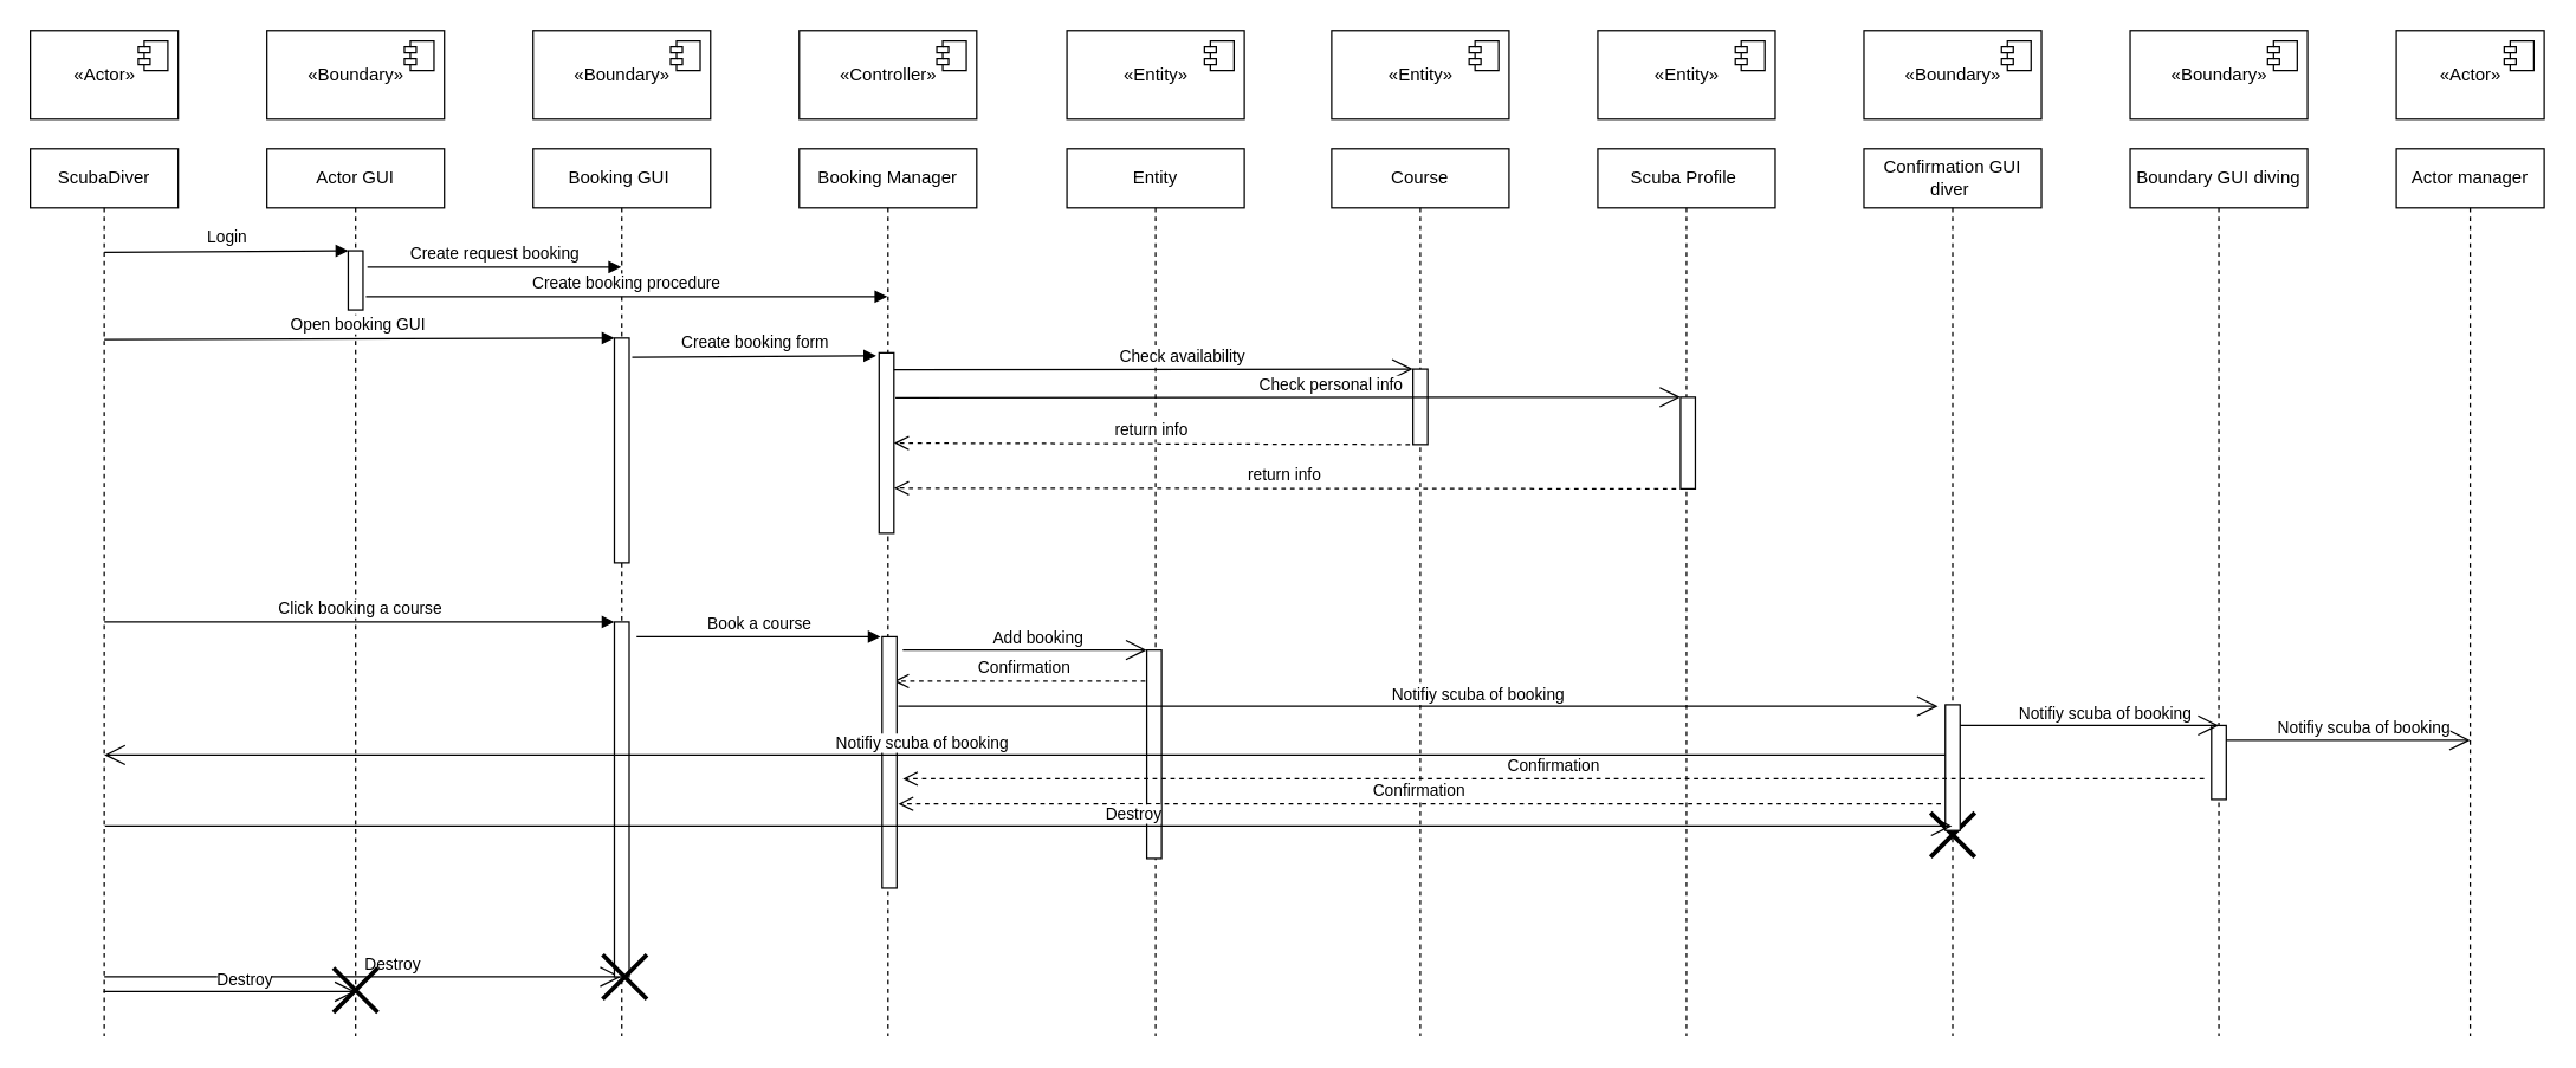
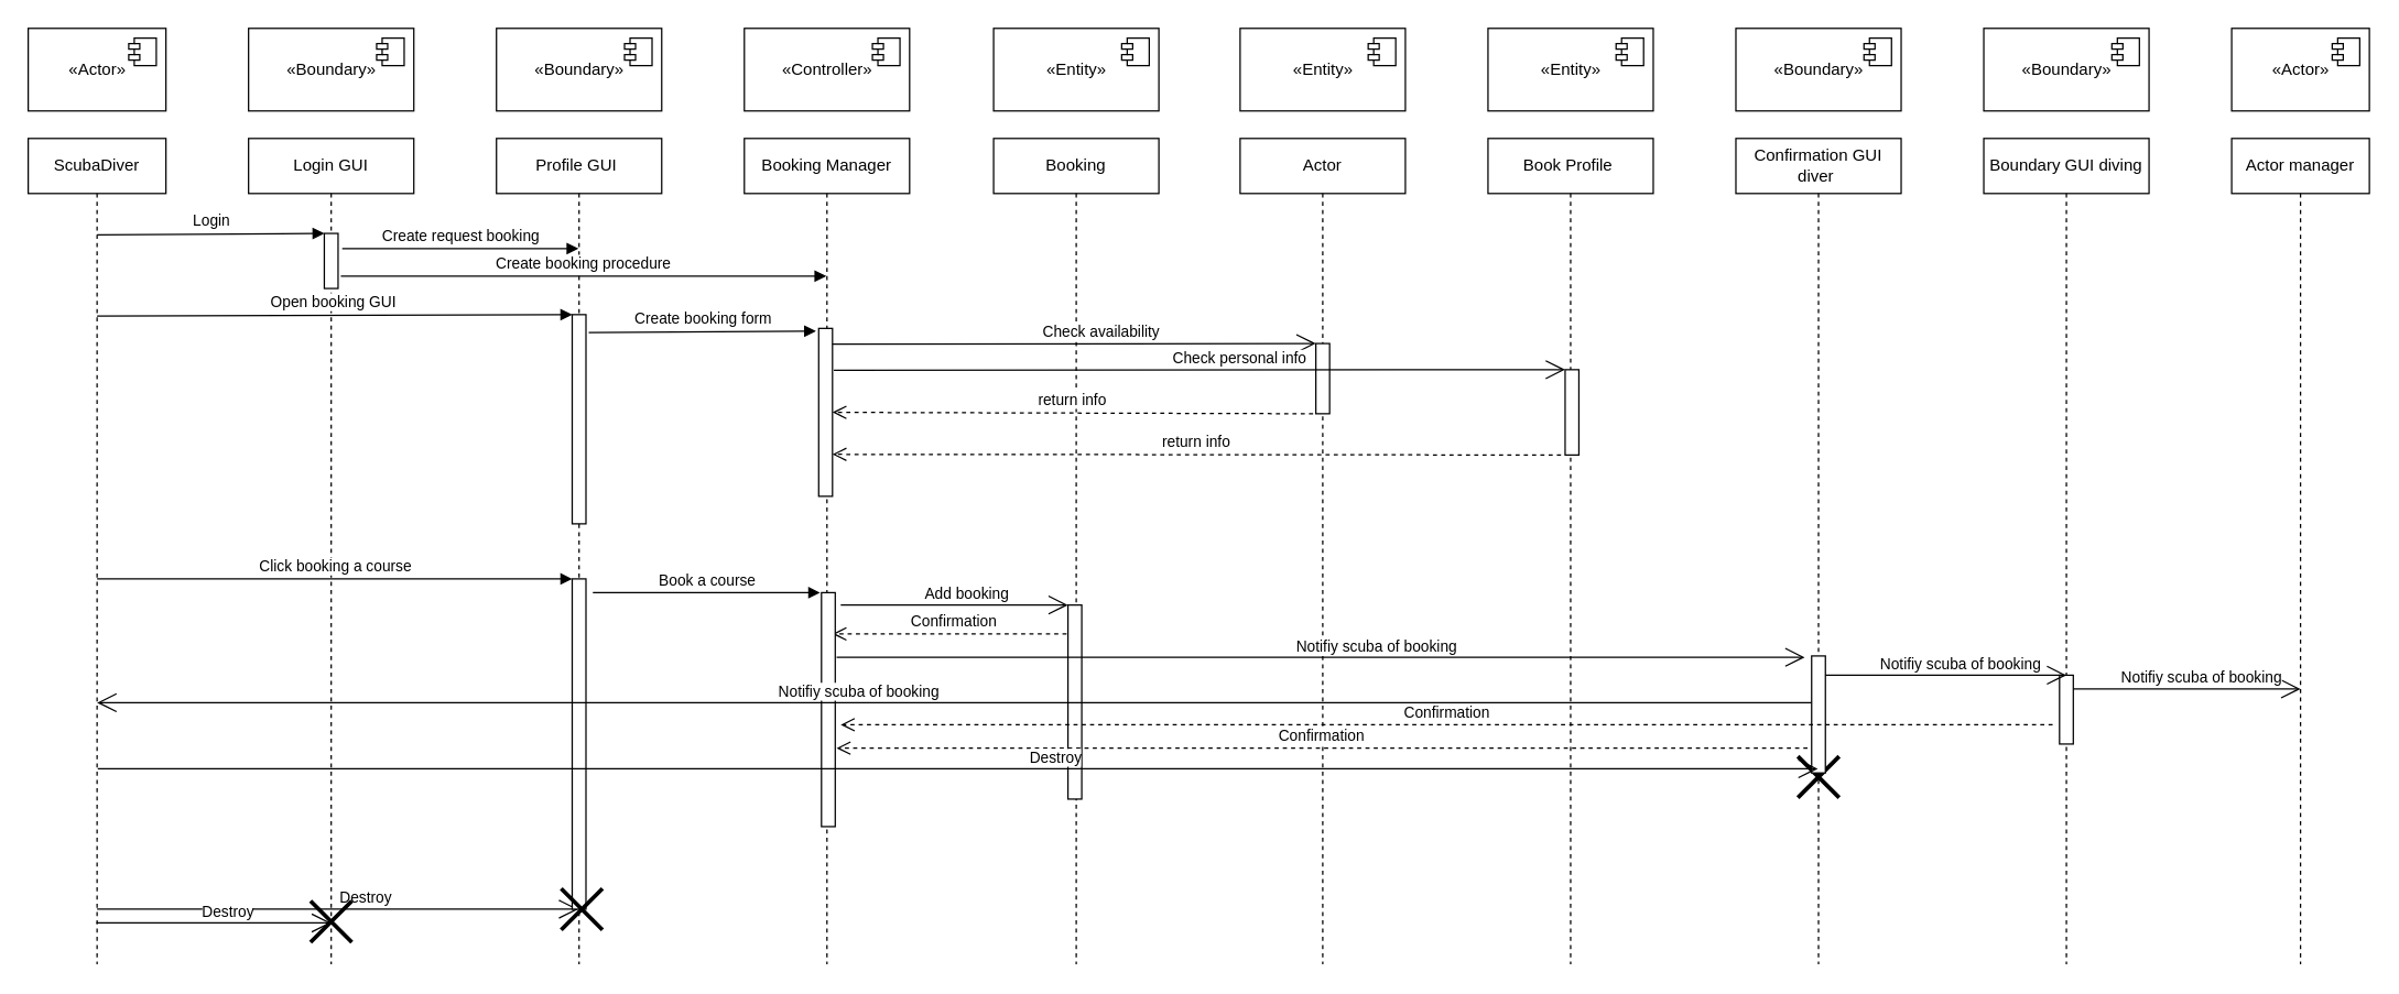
  <mxCell id="0" />
  <mxCell id="1" parent="0" />
  <mxCell id="2" value="«Actor»&lt;br&gt;" style="html=1;dropTarget=0;" parent="1" vertex="1"><mxGeometry x="20" y="20" width="100" height="60" as="geometry" /></mxCell>
  <mxCell id="3" value="" style="shape=module;jettyWidth=8;jettyHeight=4;" parent="2" vertex="1"><mxGeometry x="1" width="20" height="20" relative="1" as="geometry"><mxPoint x="-27" y="7" as="offset" /></mxGeometry></mxCell>
  <mxCell id="4" value="ScubaDiver" style="shape=umlLifeline;perimeter=lifelinePerimeter;whiteSpace=wrap;html=1;container=1;collapsible=0;recursiveResize=0;outlineConnect=0;" parent="1" vertex="1"><mxGeometry x="20" y="100" width="100" height="600" as="geometry" /></mxCell>
  <mxCell id="5" value="«Boundary»" style="html=1;dropTarget=0;" parent="1" vertex="1"><mxGeometry x="360" y="20" width="120" height="60" as="geometry" /></mxCell>
  <mxCell id="6" value="" style="shape=module;jettyWidth=8;jettyHeight=4;" parent="5" vertex="1"><mxGeometry x="1" width="20" height="20" relative="1" as="geometry"><mxPoint x="-27" y="7" as="offset" /></mxGeometry></mxCell>
- <mxCell id="7" value="Booking GUI&amp;nbsp;" style="shape=umlLifeline;perimeter=lifelinePerimeter;whiteSpace=wrap;html=1;container=1;collapsible=0;recursiveResize=0;outlineConnect=0;" parent="1" vertex="1"><mxGeometry x="360" y="100" width="120" height="600" as="geometry" /></mxCell>
+ <mxCell id="7" value="Profile GUI&amp;nbsp;" style="shape=umlLifeline;perimeter=lifelinePerimeter;whiteSpace=wrap;html=1;container=1;collapsible=0;recursiveResize=0;outlineConnect=0;" parent="1" vertex="1"><mxGeometry x="360" y="100" width="120" height="600" as="geometry" /></mxCell>
  <mxCell id="8" value="«Controller»" style="html=1;dropTarget=0;" parent="1" vertex="1"><mxGeometry x="540" y="20" width="120" height="60" as="geometry" /></mxCell>
  <mxCell id="9" value="" style="shape=module;jettyWidth=8;jettyHeight=4;" parent="8" vertex="1"><mxGeometry x="1" width="20" height="20" relative="1" as="geometry"><mxPoint x="-27" y="7" as="offset" /></mxGeometry></mxCell>
  <mxCell id="10" value="Booking Manager" style="shape=umlLifeline;perimeter=lifelinePerimeter;whiteSpace=wrap;html=1;container=1;collapsible=0;recursiveResize=0;outlineConnect=0;" parent="1" vertex="1"><mxGeometry x="540" y="100" width="120" height="600" as="geometry" /></mxCell>
  <mxCell id="11" value="«Boundary»" style="html=1;dropTarget=0;" parent="1" vertex="1"><mxGeometry x="180" y="20" width="120" height="60" as="geometry" /></mxCell>
  <mxCell id="12" value="" style="shape=module;jettyWidth=8;jettyHeight=4;" parent="11" vertex="1"><mxGeometry x="1" width="20" height="20" relative="1" as="geometry"><mxPoint x="-27" y="7" as="offset" /></mxGeometry></mxCell>
- <mxCell id="13" value="Actor GUI" style="shape=umlLifeline;perimeter=lifelinePerimeter;whiteSpace=wrap;html=1;container=1;collapsible=0;recursiveResize=0;outlineConnect=0;" parent="1" vertex="1"><mxGeometry x="180" y="100" width="120" height="600" as="geometry" /></mxCell>
+ <mxCell id="13" value="Login GUI" style="shape=umlLifeline;perimeter=lifelinePerimeter;whiteSpace=wrap;html=1;container=1;collapsible=0;recursiveResize=0;outlineConnect=0;" parent="1" vertex="1"><mxGeometry x="180" y="100" width="120" height="600" as="geometry" /></mxCell>
  <mxCell id="14" value="" style="endArrow=open;endFill=1;endSize=12;html=1;rounded=0;" parent="13" target="7" edge="1"><mxGeometry width="160" relative="1" as="geometry"><mxPoint x="-110" y="560" as="sourcePoint" /><mxPoint x="55" y="560" as="targetPoint" /></mxGeometry></mxCell>
  <mxCell id="15" value="Destroy" style="edgeLabel;html=1;align=center;verticalAlign=middle;resizable=0;points=[];" parent="14" vertex="1" connectable="0"><mxGeometry x="0.113" relative="1" as="geometry"><mxPoint y="-9" as="offset" /></mxGeometry></mxCell>
  <mxCell id="16" value="«Entity»" style="html=1;dropTarget=0;" parent="1" vertex="1"><mxGeometry x="721" y="20" width="120" height="60" as="geometry" /></mxCell>
  <mxCell id="17" value="" style="shape=module;jettyWidth=8;jettyHeight=4;" parent="16" vertex="1"><mxGeometry x="1" width="20" height="20" relative="1" as="geometry"><mxPoint x="-27" y="7" as="offset" /></mxGeometry></mxCell>
- <mxCell id="18" value="Entity" style="shape=umlLifeline;perimeter=lifelinePerimeter;whiteSpace=wrap;html=1;container=1;collapsible=0;recursiveResize=0;outlineConnect=0;" parent="1" vertex="1"><mxGeometry x="721" y="100" width="120" height="600" as="geometry" /></mxCell>
+ <mxCell id="18" value="Booking" style="shape=umlLifeline;perimeter=lifelinePerimeter;whiteSpace=wrap;html=1;container=1;collapsible=0;recursiveResize=0;outlineConnect=0;" parent="1" vertex="1"><mxGeometry x="721" y="100" width="120" height="600" as="geometry" /></mxCell>
  <mxCell id="19" value="Confirmation" style="html=1;verticalAlign=bottom;endArrow=open;dashed=1;endSize=8;rounded=0;entryX=1;entryY=0.5;entryDx=0;entryDy=0;" parent="18" edge="1"><mxGeometry relative="1" as="geometry"><mxPoint x="59" y="360" as="sourcePoint" /><mxPoint x="-117" y="360" as="targetPoint" /></mxGeometry></mxCell>
  <mxCell id="20" value="«Entity»" style="html=1;dropTarget=0;" parent="1" vertex="1"><mxGeometry x="900" y="20" width="120" height="60" as="geometry" /></mxCell>
  <mxCell id="21" value="" style="shape=module;jettyWidth=8;jettyHeight=4;" parent="20" vertex="1"><mxGeometry x="1" width="20" height="20" relative="1" as="geometry"><mxPoint x="-27" y="7" as="offset" /></mxGeometry></mxCell>
- <mxCell id="22" value="Course" style="shape=umlLifeline;perimeter=lifelinePerimeter;whiteSpace=wrap;html=1;container=1;collapsible=0;recursiveResize=0;outlineConnect=0;" parent="1" vertex="1"><mxGeometry x="900" y="100" width="120" height="600" as="geometry" /></mxCell>
+ <mxCell id="22" value="Actor" style="shape=umlLifeline;perimeter=lifelinePerimeter;whiteSpace=wrap;html=1;container=1;collapsible=0;recursiveResize=0;outlineConnect=0;" parent="1" vertex="1"><mxGeometry x="900" y="100" width="120" height="600" as="geometry" /></mxCell>
  <mxCell id="23" value="«Entity»" style="html=1;dropTarget=0;" parent="1" vertex="1"><mxGeometry x="1080" y="20" width="120" height="60" as="geometry" /></mxCell>
  <mxCell id="24" value="" style="shape=module;jettyWidth=8;jettyHeight=4;" parent="23" vertex="1"><mxGeometry x="1" width="20" height="20" relative="1" as="geometry"><mxPoint x="-27" y="7" as="offset" /></mxGeometry></mxCell>
- <mxCell id="25" value="Scuba Profile&amp;nbsp;" style="shape=umlLifeline;perimeter=lifelinePerimeter;whiteSpace=wrap;html=1;container=1;collapsible=0;recursiveResize=0;outlineConnect=0;" parent="1" vertex="1"><mxGeometry x="1080" y="100" width="120" height="600" as="geometry" /></mxCell>
+ <mxCell id="25" value="Book Profile&amp;nbsp;" style="shape=umlLifeline;perimeter=lifelinePerimeter;whiteSpace=wrap;html=1;container=1;collapsible=0;recursiveResize=0;outlineConnect=0;" parent="1" vertex="1"><mxGeometry x="1080" y="100" width="120" height="600" as="geometry" /></mxCell>
  <mxCell id="26" value="Login" style="html=1;verticalAlign=bottom;endArrow=block;rounded=0;entryX=0;entryY=0;entryDx=0;entryDy=0;" parent="1" target="27" edge="1"><mxGeometry width="80" relative="1" as="geometry"><mxPoint x="70" y="170" as="sourcePoint" /><mxPoint x="230" y="170" as="targetPoint" /></mxGeometry></mxCell>
  <mxCell id="27" value="" style="rounded=0;whiteSpace=wrap;html=1;" parent="1" vertex="1"><mxGeometry x="235" y="169" width="10" height="40" as="geometry" /></mxCell>
  <mxCell id="28" value="Create request booking" style="html=1;verticalAlign=bottom;endArrow=block;rounded=0;" parent="1" target="7" edge="1"><mxGeometry width="80" relative="1" as="geometry"><mxPoint x="248" y="180" as="sourcePoint" /><mxPoint x="413" y="179" as="targetPoint" /></mxGeometry></mxCell>
  <mxCell id="29" value="Create booking procedure" style="html=1;verticalAlign=bottom;endArrow=block;rounded=0;" parent="1" target="10" edge="1"><mxGeometry width="80" relative="1" as="geometry"><mxPoint x="247" y="200" as="sourcePoint" /><mxPoint x="412" y="199" as="targetPoint" /></mxGeometry></mxCell>
  <mxCell id="30" value="Open booking GUI&amp;nbsp;" style="html=1;verticalAlign=bottom;endArrow=block;rounded=0;entryX=0;entryY=0;entryDx=0;entryDy=0;" parent="1" target="31" edge="1"><mxGeometry width="80" relative="1" as="geometry"><mxPoint x="70" y="229" as="sourcePoint" /><mxPoint x="410" y="230" as="targetPoint" /></mxGeometry></mxCell>
  <mxCell id="31" value="" style="rounded=0;whiteSpace=wrap;html=1;" parent="1" vertex="1"><mxGeometry x="415" y="228" width="10" height="152" as="geometry" /></mxCell>
  <mxCell id="32" value="Create booking form" style="html=1;verticalAlign=bottom;endArrow=block;rounded=0;entryX=0;entryY=0;entryDx=0;entryDy=0;" parent="1" edge="1"><mxGeometry width="80" relative="1" as="geometry"><mxPoint x="427" y="241" as="sourcePoint" /><mxPoint x="592" y="240" as="targetPoint" /></mxGeometry></mxCell>
  <mxCell id="33" value="" style="rounded=0;whiteSpace=wrap;html=1;" parent="1" vertex="1"><mxGeometry x="594" y="238" width="10" height="122" as="geometry" /></mxCell>
  <mxCell id="34" value="" style="endArrow=open;endFill=1;endSize=12;html=1;rounded=0;entryX=0;entryY=0;entryDx=0;entryDy=0;" parent="1" target="36" edge="1"><mxGeometry width="160" relative="1" as="geometry"><mxPoint x="604" y="249.5" as="sourcePoint" /><mxPoint x="950" y="250" as="targetPoint" /></mxGeometry></mxCell>
  <mxCell id="35" value="Check availability" style="edgeLabel;html=1;align=center;verticalAlign=middle;resizable=0;points=[];" parent="34" vertex="1" connectable="0"><mxGeometry x="0.113" relative="1" as="geometry"><mxPoint y="-9" as="offset" /></mxGeometry></mxCell>
  <mxCell id="36" value="" style="rounded=0;whiteSpace=wrap;html=1;" parent="1" vertex="1"><mxGeometry x="955" y="249" width="10" height="51" as="geometry" /></mxCell>
  <mxCell id="37" value="" style="endArrow=open;endFill=1;endSize=12;html=1;rounded=0;entryX=0;entryY=0;entryDx=0;entryDy=0;" parent="1" target="39" edge="1"><mxGeometry width="160" relative="1" as="geometry"><mxPoint x="605" y="268.5" as="sourcePoint" /><mxPoint x="1130" y="269" as="targetPoint" /></mxGeometry></mxCell>
  <mxCell id="38" value="Check personal info&amp;nbsp;" style="edgeLabel;html=1;align=center;verticalAlign=middle;resizable=0;points=[];" parent="37" vertex="1" connectable="0"><mxGeometry x="0.113" relative="1" as="geometry"><mxPoint y="-9" as="offset" /></mxGeometry></mxCell>
  <mxCell id="39" value="" style="rounded=0;whiteSpace=wrap;html=1;" parent="1" vertex="1"><mxGeometry x="1136" y="268" width="10" height="62" as="geometry" /></mxCell>
  <mxCell id="40" value="return info" style="html=1;verticalAlign=bottom;endArrow=open;dashed=1;endSize=8;rounded=0;entryX=1;entryY=0.5;entryDx=0;entryDy=0;" parent="1" target="33" edge="1"><mxGeometry relative="1" as="geometry"><mxPoint x="953" y="300" as="sourcePoint" /><mxPoint x="613" y="300" as="targetPoint" /></mxGeometry></mxCell>
  <mxCell id="41" value="return info" style="html=1;verticalAlign=bottom;endArrow=open;dashed=1;endSize=8;rounded=0;entryX=1;entryY=0.75;entryDx=0;entryDy=0;" parent="1" target="33" edge="1"><mxGeometry relative="1" as="geometry"><mxPoint x="1133" y="330" as="sourcePoint" /><mxPoint x="610" y="330" as="targetPoint" /></mxGeometry></mxCell>
  <mxCell id="42" value="Click booking a course" style="html=1;verticalAlign=bottom;endArrow=block;rounded=0;entryX=0;entryY=0;entryDx=0;entryDy=0;" parent="1" target="43" edge="1"><mxGeometry width="80" relative="1" as="geometry"><mxPoint x="70" y="420" as="sourcePoint" /><mxPoint x="410" y="420" as="targetPoint" /></mxGeometry></mxCell>
  <mxCell id="43" value="" style="rounded=0;whiteSpace=wrap;html=1;" parent="1" vertex="1"><mxGeometry x="415" y="420" width="10" height="240" as="geometry" /></mxCell>
  <mxCell id="44" value="" style="rounded=0;whiteSpace=wrap;html=1;" parent="1" vertex="1"><mxGeometry x="596" y="430" width="10" height="170" as="geometry" /></mxCell>
  <mxCell id="45" value="Book a course" style="html=1;verticalAlign=bottom;endArrow=block;rounded=0;" parent="1" edge="1"><mxGeometry width="80" relative="1" as="geometry"><mxPoint x="430" y="430" as="sourcePoint" /><mxPoint x="595" y="430" as="targetPoint" /></mxGeometry></mxCell>
  <mxCell id="46" value="" style="endArrow=open;endFill=1;endSize=12;html=1;rounded=0;entryX=0;entryY=0;entryDx=0;entryDy=0;" parent="1" target="48" edge="1"><mxGeometry width="160" relative="1" as="geometry"><mxPoint x="610" y="439" as="sourcePoint" /><mxPoint x="770" y="442" as="targetPoint" /></mxGeometry></mxCell>
  <mxCell id="47" value="Add booking&amp;nbsp;" style="edgeLabel;html=1;align=center;verticalAlign=middle;resizable=0;points=[];" parent="46" vertex="1" connectable="0"><mxGeometry x="0.113" relative="1" as="geometry"><mxPoint y="-9" as="offset" /></mxGeometry></mxCell>
  <mxCell id="48" value="" style="rounded=0;whiteSpace=wrap;html=1;" parent="1" vertex="1"><mxGeometry x="775" y="439" width="10" height="141" as="geometry" /></mxCell>
  <mxCell id="49" value="«Boundary»" style="html=1;dropTarget=0;" parent="1" vertex="1"><mxGeometry x="1260" y="20" width="120" height="60" as="geometry" /></mxCell>
  <mxCell id="50" value="" style="shape=module;jettyWidth=8;jettyHeight=4;" parent="49" vertex="1"><mxGeometry x="1" width="20" height="20" relative="1" as="geometry"><mxPoint x="-27" y="7" as="offset" /></mxGeometry></mxCell>
  <mxCell id="51" value="Confirmation GUI diver&amp;nbsp;" style="shape=umlLifeline;perimeter=lifelinePerimeter;whiteSpace=wrap;html=1;container=1;collapsible=0;recursiveResize=0;outlineConnect=0;" parent="1" vertex="1"><mxGeometry x="1260" y="100" width="120" height="600" as="geometry" /></mxCell>
  <mxCell id="52" value="" style="endArrow=open;endFill=1;endSize=12;html=1;rounded=0;" parent="51" edge="1"><mxGeometry width="160" relative="1" as="geometry"><mxPoint x="55" y="410" as="sourcePoint" /><mxPoint x="-1190" y="410" as="targetPoint" /><Array as="points"><mxPoint x="-7" y="410" /></Array></mxGeometry></mxCell>
  <mxCell id="53" value="Notifiy scuba of booking" style="edgeLabel;html=1;align=center;verticalAlign=middle;resizable=0;points=[];" parent="52" vertex="1" connectable="0"><mxGeometry x="0.113" relative="1" as="geometry"><mxPoint y="-9" as="offset" /></mxGeometry></mxCell>
  <mxCell id="54" value="Confirmation" style="html=1;verticalAlign=bottom;endArrow=open;dashed=1;endSize=8;rounded=0;" parent="51" edge="1"><mxGeometry relative="1" as="geometry"><mxPoint x="52" y="443" as="sourcePoint" /><mxPoint x="-653" y="443" as="targetPoint" /></mxGeometry></mxCell>
  <mxCell id="55" value="" style="shape=umlDestroy;whiteSpace=wrap;html=1;strokeWidth=3;" parent="51" vertex="1"><mxGeometry x="45" y="449" width="30" height="30" as="geometry" /></mxCell>
  <mxCell id="56" value="" style="endArrow=open;endFill=1;endSize=12;html=1;rounded=0;" parent="1" edge="1"><mxGeometry width="160" relative="1" as="geometry"><mxPoint x="607" y="477" as="sourcePoint" /><mxPoint x="1310" y="477" as="targetPoint" /></mxGeometry></mxCell>
  <mxCell id="57" value="Notifiy scuba of booking" style="edgeLabel;html=1;align=center;verticalAlign=middle;resizable=0;points=[];" parent="56" vertex="1" connectable="0"><mxGeometry x="0.113" relative="1" as="geometry"><mxPoint y="-9" as="offset" /></mxGeometry></mxCell>
  <mxCell id="58" value="" style="rounded=0;whiteSpace=wrap;html=1;" parent="1" vertex="1"><mxGeometry x="1315" y="476" width="10" height="85" as="geometry" /></mxCell>
  <mxCell id="59" value="" style="shape=umlDestroy;whiteSpace=wrap;html=1;strokeWidth=3;" parent="1" vertex="1"><mxGeometry x="407" y="645" width="30" height="30" as="geometry" /></mxCell>
  <mxCell id="60" value="" style="endArrow=open;endFill=1;endSize=12;html=1;rounded=0;" parent="1" edge="1"><mxGeometry width="160" relative="1" as="geometry"><mxPoint x="70.5" y="558" as="sourcePoint" /><mxPoint x="1319.5" y="558" as="targetPoint" /></mxGeometry></mxCell>
  <mxCell id="61" value="Destroy" style="edgeLabel;html=1;align=center;verticalAlign=middle;resizable=0;points=[];" parent="60" vertex="1" connectable="0"><mxGeometry x="0.113" relative="1" as="geometry"><mxPoint y="-9" as="offset" /></mxGeometry></mxCell>
  <mxCell id="62" value="" style="endArrow=open;endFill=1;endSize=12;html=1;rounded=0;" parent="1" source="4" edge="1"><mxGeometry width="160" relative="1" as="geometry"><mxPoint x="80" y="670" as="sourcePoint" /><mxPoint x="240" y="670" as="targetPoint" /></mxGeometry></mxCell>
  <mxCell id="63" value="Destroy" style="edgeLabel;html=1;align=center;verticalAlign=middle;resizable=0;points=[];" parent="62" vertex="1" connectable="0"><mxGeometry x="0.113" relative="1" as="geometry"><mxPoint y="-9" as="offset" /></mxGeometry></mxCell>
  <mxCell id="64" value="" style="shape=umlDestroy;whiteSpace=wrap;html=1;strokeWidth=3;" parent="1" vertex="1"><mxGeometry x="225" y="654" width="30" height="30" as="geometry" /></mxCell>
  <mxCell id="65" value="«Boundary»" style="html=1;dropTarget=0;" vertex="1" parent="1"><mxGeometry x="1440" y="20" width="120" height="60" as="geometry" /></mxCell>
  <mxCell id="66" value="" style="shape=module;jettyWidth=8;jettyHeight=4;" vertex="1" parent="65"><mxGeometry x="1" width="20" height="20" relative="1" as="geometry"><mxPoint x="-27" y="7" as="offset" /></mxGeometry></mxCell>
  <mxCell id="67" value="Boundary GUI diving" style="shape=umlLifeline;perimeter=lifelinePerimeter;whiteSpace=wrap;html=1;container=1;collapsible=0;recursiveResize=0;outlineConnect=0;" vertex="1" parent="1"><mxGeometry x="1440" y="100" width="120" height="600" as="geometry" /></mxCell>
  <mxCell id="68" value="" style="rounded=0;whiteSpace=wrap;html=1;" vertex="1" parent="67"><mxGeometry x="55" y="390" width="10" height="50" as="geometry" /></mxCell>
  <mxCell id="69" value="«Actor»&lt;br&gt;" style="html=1;dropTarget=0;" vertex="1" parent="1"><mxGeometry x="1620" y="20" width="100" height="60" as="geometry" /></mxCell>
  <mxCell id="70" value="" style="shape=module;jettyWidth=8;jettyHeight=4;" vertex="1" parent="69"><mxGeometry x="1" width="20" height="20" relative="1" as="geometry"><mxPoint x="-27" y="7" as="offset" /></mxGeometry></mxCell>
  <mxCell id="71" value="Actor manager" style="shape=umlLifeline;perimeter=lifelinePerimeter;whiteSpace=wrap;html=1;container=1;collapsible=0;recursiveResize=0;outlineConnect=0;" vertex="1" parent="1"><mxGeometry x="1620" y="100" width="100" height="600" as="geometry" /></mxCell>
  <mxCell id="72" value="" style="endArrow=open;endFill=1;endSize=12;html=1;rounded=0;" edge="1" parent="71"><mxGeometry width="160" relative="1" as="geometry"><mxPoint x="-115" y="400" as="sourcePoint" /><mxPoint x="50" y="400" as="targetPoint" /></mxGeometry></mxCell>
  <mxCell id="73" value="Notifiy scuba of booking" style="edgeLabel;html=1;align=center;verticalAlign=middle;resizable=0;points=[];" vertex="1" connectable="0" parent="72"><mxGeometry x="0.113" relative="1" as="geometry"><mxPoint y="-9" as="offset" /></mxGeometry></mxCell>
  <mxCell id="74" value="" style="endArrow=open;endFill=1;endSize=12;html=1;rounded=0;" edge="1" parent="1"><mxGeometry width="160" relative="1" as="geometry"><mxPoint x="1325" y="490" as="sourcePoint" /><mxPoint x="1500" y="490" as="targetPoint" /></mxGeometry></mxCell>
  <mxCell id="75" value="Notifiy scuba of booking" style="edgeLabel;html=1;align=center;verticalAlign=middle;resizable=0;points=[];" vertex="1" connectable="0" parent="74"><mxGeometry x="0.113" relative="1" as="geometry"><mxPoint y="-9" as="offset" /></mxGeometry></mxCell>
  <mxCell id="76" value="Confirmation" style="html=1;verticalAlign=bottom;endArrow=open;dashed=1;endSize=8;rounded=0;" edge="1" parent="1"><mxGeometry relative="1" as="geometry"><mxPoint x="1490" y="526" as="sourcePoint" /><mxPoint x="610" y="526" as="targetPoint" /></mxGeometry></mxCell>
